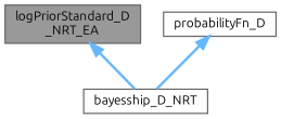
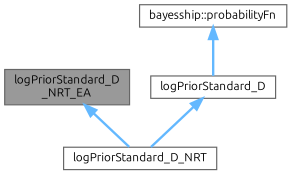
  digraph {
    fontname=Ubuntu
    node [color=gray40 fillcolor=white fontname=Ubuntu fontsize=10 shape=box style=filled]
    edge [color=steelblue1 dir=back fontname=Ubuntu fontsize=10 labelfontname=Helvetica labelfontsize=10 style=bold]
    n1 [fillcolor=grey60 fontcolor=black height=0.2 label="logPriorStandard_D\l_NRT_EA" width=0.4]
-   n2 [height=0.2 label=bayesship_D_NRT width=0.4]
-   n3 [height=0.2 label=probabilityFn_D width=0.4]
+   n2 [height=0.2 label=logPriorStandard_D_NRT width=0.4]
+   n3 [height=0.2 label=logPriorStandard_D width=0.4]
+   n4 [height=0.2 label="bayesship::probabilityFn" width=0.4]
    n1 -> n2
    n3 -> n2
+   n4 -> n3
  }
